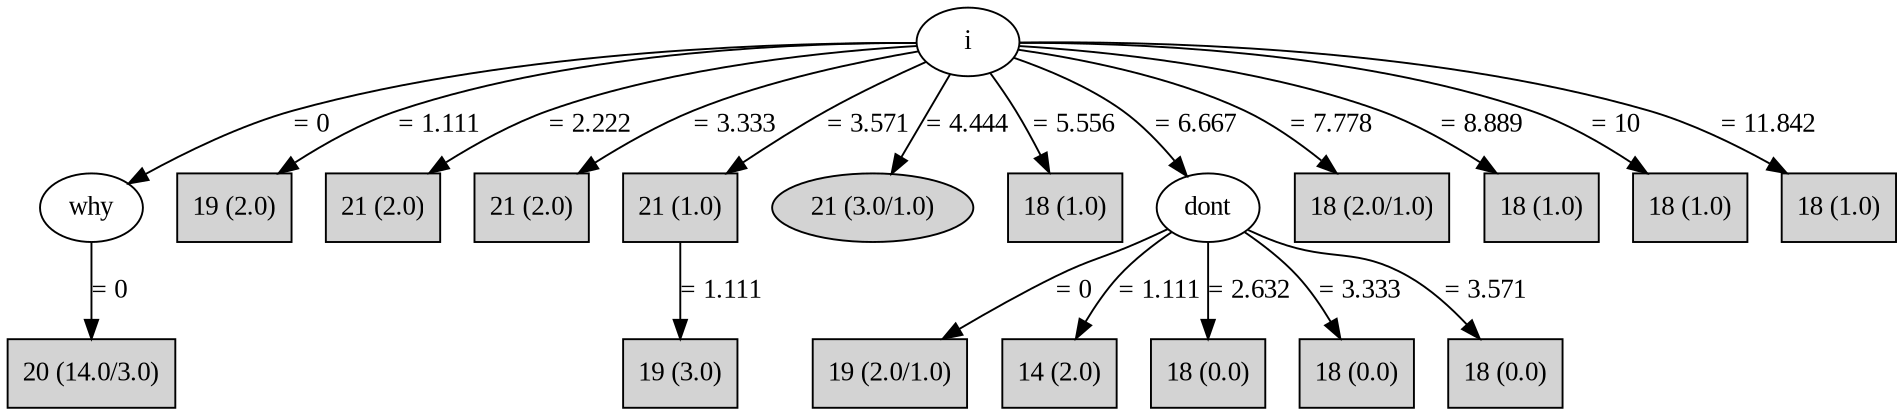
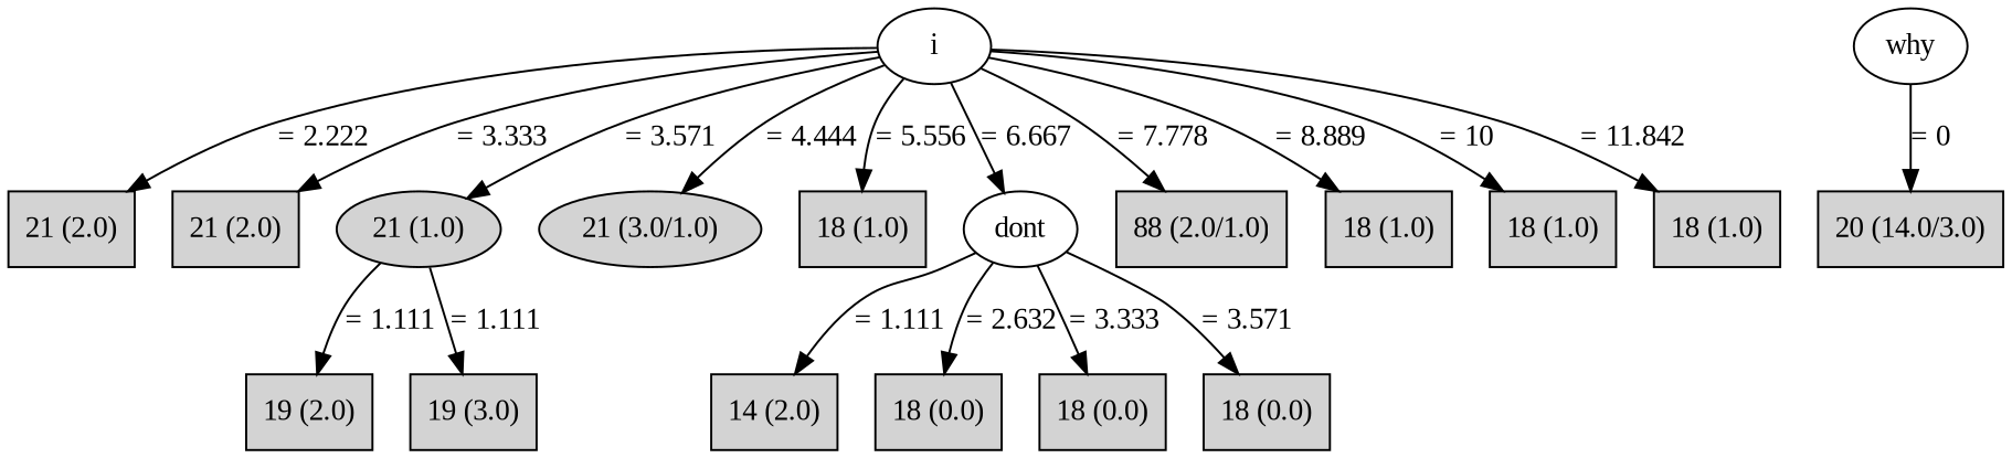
  digraph {
    fontname="Liberation Serif"
    node [fontname="Liberation Serif" shape=box style=filled]
    edge [fontname="Liberation Serif"]
    n1 [label=i shape="" style=""]
    n2 [label=why shape="" style=""]
    n3 [label="19 (2.0)"]
    n4 [label="21 (2.0)"]
    n5 [label="21 (2.0)"]
-   n6 [label="21 (1.0)"]
+   n6 [label="21 (1.0)" shape=ellipse]
    n7 [label="21 (3.0/1.0)" shape=ellipse]
    n8 [label="18 (1.0)"]
    n9 [label=dont shape="" style=""]
-   n10 [label="18 (2.0/1.0)"]
+   n10 [label="88 (2.0/1.0)"]
    n11 [label="18 (1.0)"]
    n12 [label="18 (1.0)"]
    n13 [label="18 (1.0)"]
    n14 [label="20 (14.0/3.0)"]
    n15 [label="19 (3.0)"]
-   n16 [label="19 (2.0/1.0)"]
    n17 [label="14 (2.0)"]
    n18 [label="18 (0.0)"]
    n19 [label="18 (0.0)"]
    n20 [label="18 (0.0)"]
-   n1 -> n2 [label="= 0"]
-   n1 -> n3 [label="= 1.111"]
+   n6 -> n3 [label="= 1.111"]
    n1 -> n4 [label="= 2.222"]
    n1 -> n5 [label="= 3.333"]
    n1 -> n6 [label="= 3.571"]
    n1 -> n7 [label="= 4.444"]
    n1 -> n8 [label="= 5.556"]
    n1 -> n9 [label="= 6.667"]
    n1 -> n10 [label="= 7.778"]
    n1 -> n11 [label="= 8.889"]
    n1 -> n12 [label="= 10"]
    n1 -> n13 [label="= 11.842"]
    n2 -> n14 [label="= 0"]
    n6 -> n15 [label="= 1.111"]
-   n9 -> n16 [label="= 0"]
    n9 -> n17 [label="= 1.111"]
    n9 -> n18 [label="= 2.632"]
    n9 -> n19 [label="= 3.333"]
    n9 -> n20 [label="= 3.571"]
  }
